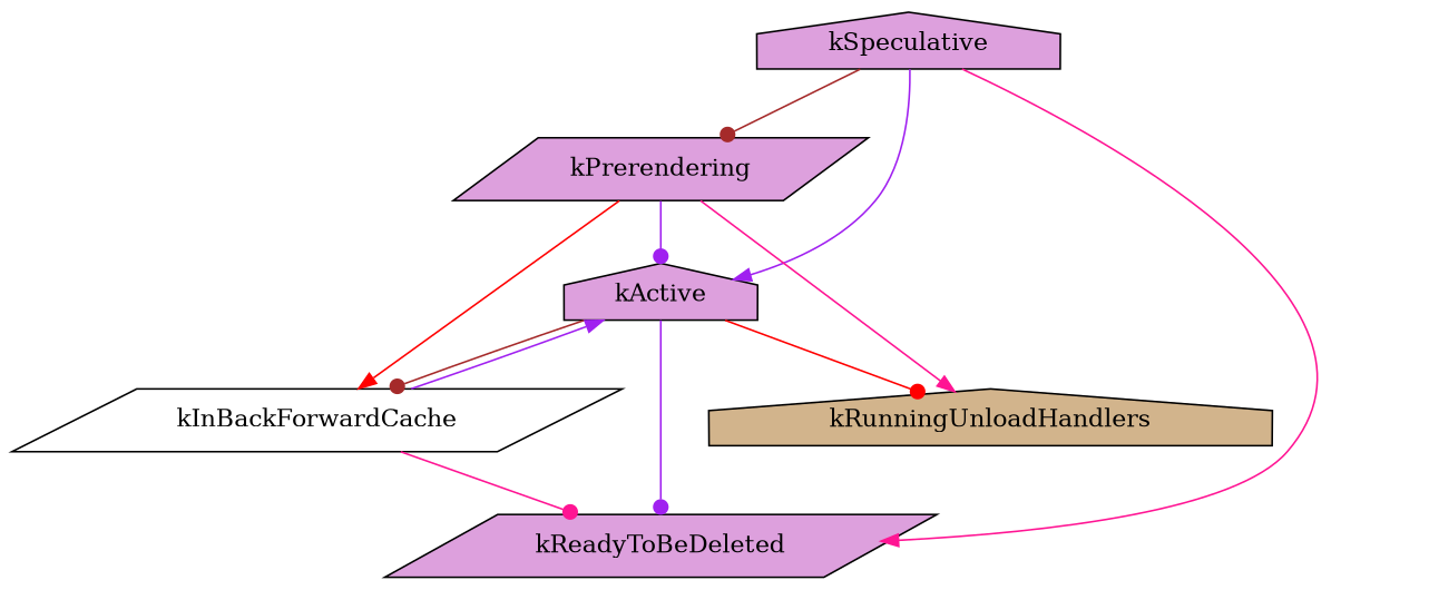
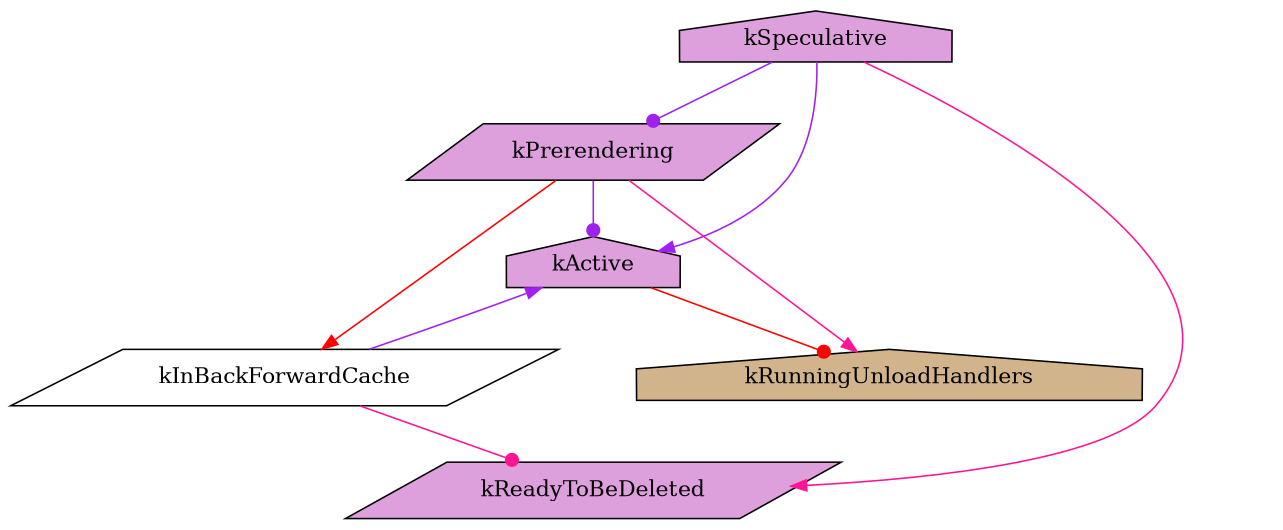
  digraph {
    node [fillcolor=plum shape=house style=filled]
    edge [arrowhead=dot color=purple]
    kSpeculative
    kActive
    kPrerendering [shape=parallelogram]
    kReadyToBeDeleted [shape=parallelogram]
    kRunningUnloadHandlers [fillcolor=tan]
    kInBackForwardCache [fillcolor=white shape=parallelogram]
    kSpeculative -> kActive [arrowhead=normal]
-   kSpeculative -> kPrerendering [color=brown]
+   kSpeculative -> kPrerendering
    kSpeculative -> kReadyToBeDeleted [arrowhead=normal color=deeppink]
-   kActive -> kReadyToBeDeleted
    kActive -> kRunningUnloadHandlers [color=red]
-   kActive -> kInBackForwardCache [color=brown]
    kPrerendering -> kActive
    kPrerendering -> kRunningUnloadHandlers [arrowhead=normal color=deeppink]
    kPrerendering -> kInBackForwardCache [arrowhead=normal color=red]
    kInBackForwardCache -> kActive [arrowhead=normal]
    kInBackForwardCache -> kReadyToBeDeleted [color=deeppink]
  }
